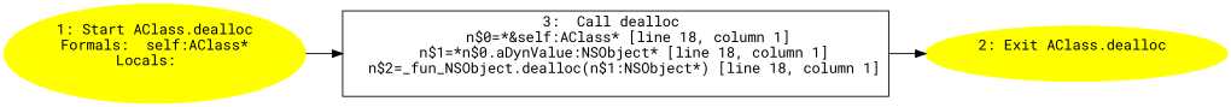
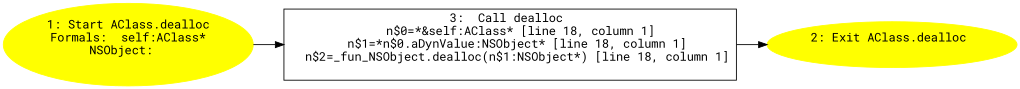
  digraph {
    rankdir=LR
    fontname="Roboto Mono"
    node [color=yellow style=filled fontname="Roboto Mono"]
    edge [fontname="Roboto Mono"]
-   n1 [label="1: Start AClass.dealloc\nFormals:  self:AClass*\nLocals:  \n  "]
+   n1 [label="1: Start AClass.dealloc\nFormals:  self:AClass*\nNSObject:  \n  "]
    n2 [label="3:  Call dealloc \n   n$0=*&self:AClass* [line 18, column 1]\n  n$1=*n$0.aDynValue:NSObject* [line 18, column 1]\n  n$2=_fun_NSObject.dealloc(n$1:NSObject*) [line 18, column 1]\n " shape=box color="" style=""]
    n3 [label="2: Exit AClass.dealloc \n  "]
    n1 -> n2
    n2 -> n3
  }
